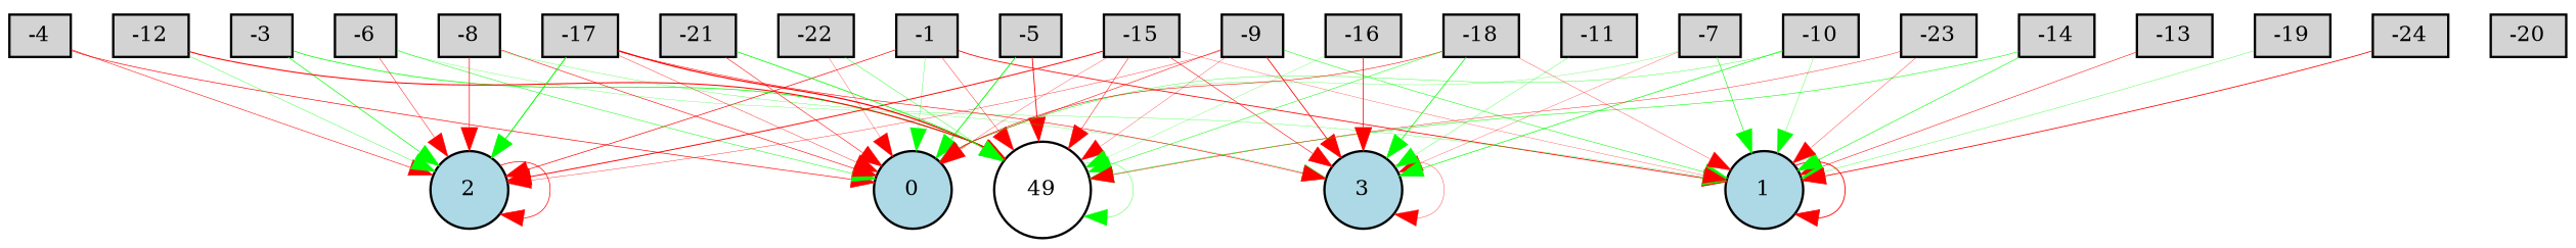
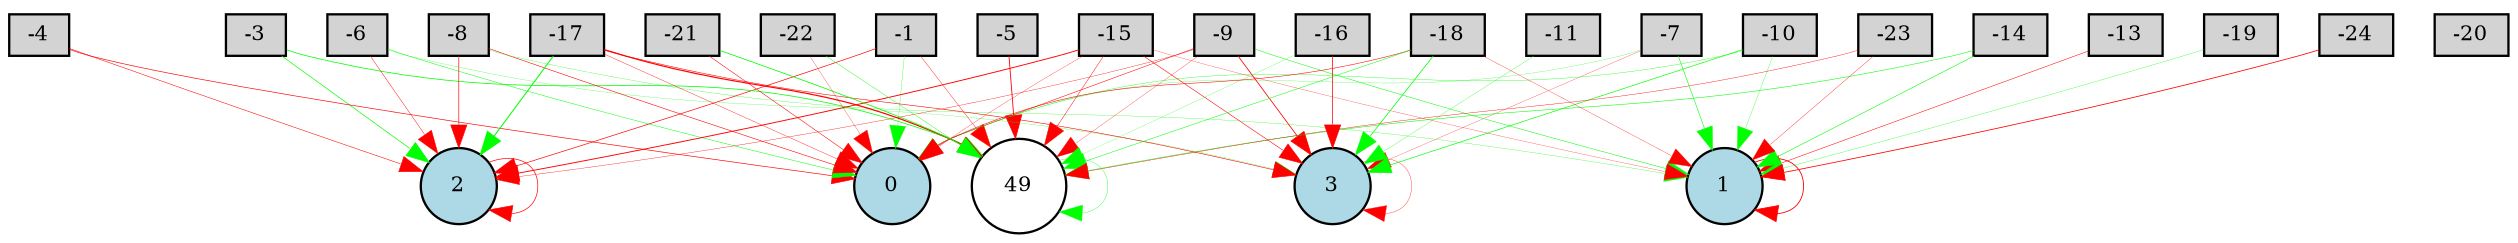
  digraph {
    node [fillcolor=lightgray fontsize=9 shape=box style=filled]
    edge [color=red style=solid]
    -1 [height=0.2 width=0.2]
    0 [fillcolor=lightblue height=0.2 shape=circle width=0.2]
    1 [fillcolor=lightblue height=0.2 shape=circle width=0.2]
    2 [fillcolor=lightblue height=0.2 shape=circle width=0.2]
    49 [fillcolor=white height=0.2 shape=circle width=0.2]
    3 [fillcolor=lightblue height=0.2 shape=circle width=0.2]
    -3 [height=0.2 width=0.2]
    -4 [height=0.2 width=0.2]
    -5 [height=0.2 width=0.2]
    -6 [height=0.2 width=0.2]
    -7 [height=0.2 width=0.2]
    -8 [height=0.2 width=0.2]
    -9 [height=0.2 width=0.2]
    -10 [height=0.2 width=0.2]
    -11 [height=0.2 width=0.2]
-   -12 [height=0.2 width=0.2]
    -13 [height=0.2 width=0.2]
    -14 [height=0.2 width=0.2]
    -15 [height=0.2 width=0.2]
    -16 [height=0.2 width=0.2]
    -17 [height=0.2 width=0.2]
    -18 [height=0.2 width=0.2]
    -19 [height=0.2 width=0.2]
    -20 [height=0.2 width=0.2]
    -21 [height=0.2 width=0.2]
    -22 [height=0.2 width=0.2]
    -23 [height=0.2 width=0.2]
    -24 [height=0.2 width=0.2]
    -1 -> 0 [color=green penwidth=0.12861883739128915]
-   -1 -> 1 [penwidth=0.354652434326183]
    -1 -> 2 [penwidth=0.2904867078997737]
    -1 -> 49 [penwidth=0.1654875579720133]
    1 -> 1 [penwidth=0.3736816372147532]
    2 -> 2 [penwidth=0.2957154340205167]
    49 -> 49 [color=green penwidth=0.15139260133489513]
    3 -> 3 [penwidth=0.1459929002171717]
    -3 -> 2 [color=green penwidth=0.2945643083463786]
    -3 -> 49 [color=green penwidth=0.3237634197981859]
    -4 -> 0 [penwidth=0.2831704855602394]
    -4 -> 2 [penwidth=0.22787237519846773]
-   -5 -> 0 [color=green penwidth=0.40208689795412644]
    -5 -> 49 [penwidth=0.3750680925291877]
    -6 -> 0 [color=green penwidth=0.2089706743543469]
    -6 -> 2 [penwidth=0.19180915585979336]
    -6 -> 3 [color=green penwidth=0.10559831979747651]
    -7 -> 0 [color=green penwidth=0.10747672373865569]
    -7 -> 1 [color=green penwidth=0.24387166008538466]
    -7 -> 3 [penwidth=0.1146580333732819]
    -8 -> 0 [penwidth=0.24510288909874423]
    -8 -> 1 [color=green penwidth=0.12344523045563255]
    -8 -> 2 [penwidth=0.2834651007989893]
    -9 -> 0 [penwidth=0.22325232947270784]
    -9 -> 1 [color=green penwidth=0.21653032770970465]
    -9 -> 2 [penwidth=0.15661059726070362]
    -9 -> 49 [penwidth=0.12280569056534724]
    -9 -> 3 [penwidth=0.35184837912136746]
    -10 -> 0 [color=green penwidth=0.15182624523313085]
    -10 -> 1 [color=green penwidth=0.1307221359724934]
    -10 -> 3 [color=green penwidth=0.28678167789367925]
    -11 -> 3 [color=green penwidth=0.12921148352391565]
-   -12 -> 2 [color=green penwidth=0.15466348412674852]
-   -12 -> 49 [penwidth=0.44412253022799864]
    -13 -> 1 [penwidth=0.2210192683111354]
    -14 -> 1 [color=green penwidth=0.2466362421249693]
    -14 -> 49 [color=green penwidth=0.23192252881214867]
    -15 -> 0 [penwidth=0.12560531511703105]
    -15 -> 1 [penwidth=0.11384764232132327]
    -15 -> 2 [penwidth=0.40352881401555507]
    -15 -> 49 [penwidth=0.19825762859209511]
    -15 -> 3 [penwidth=0.24242829458236712]
    -16 -> 49 [color=green penwidth=0.10191122956959478]
    -16 -> 3 [penwidth=0.32115957163915343]
    -17 -> 0 [penwidth=0.1618914608595289]
    -17 -> 2 [color=green penwidth=0.4466641127745291]
    -17 -> 49 [penwidth=0.5238630729827671]
    -17 -> 3 [penwidth=0.2454247337767896]
    -18 -> 0 [penwidth=0.23540159590224363]
    -18 -> 1 [penwidth=0.13502230214345978]
    -18 -> 49 [color=green penwidth=0.2133557727502804]
    -18 -> 3 [color=green penwidth=0.32429427636216834]
    -19 -> 1 [color=green penwidth=0.13766702884075055]
    -21 -> 0 [penwidth=0.22969023199351413]
    -21 -> 49 [color=green penwidth=0.3377533675360452]
    -22 -> 0 [penwidth=0.11974758600659458]
    -22 -> 49 [color=green penwidth=0.17055271818368006]
    -23 -> 1 [penwidth=0.15236475913781272]
    -23 -> 49 [penwidth=0.17444604753620158]
    -24 -> 1 [penwidth=0.34497224359488465]
  }
